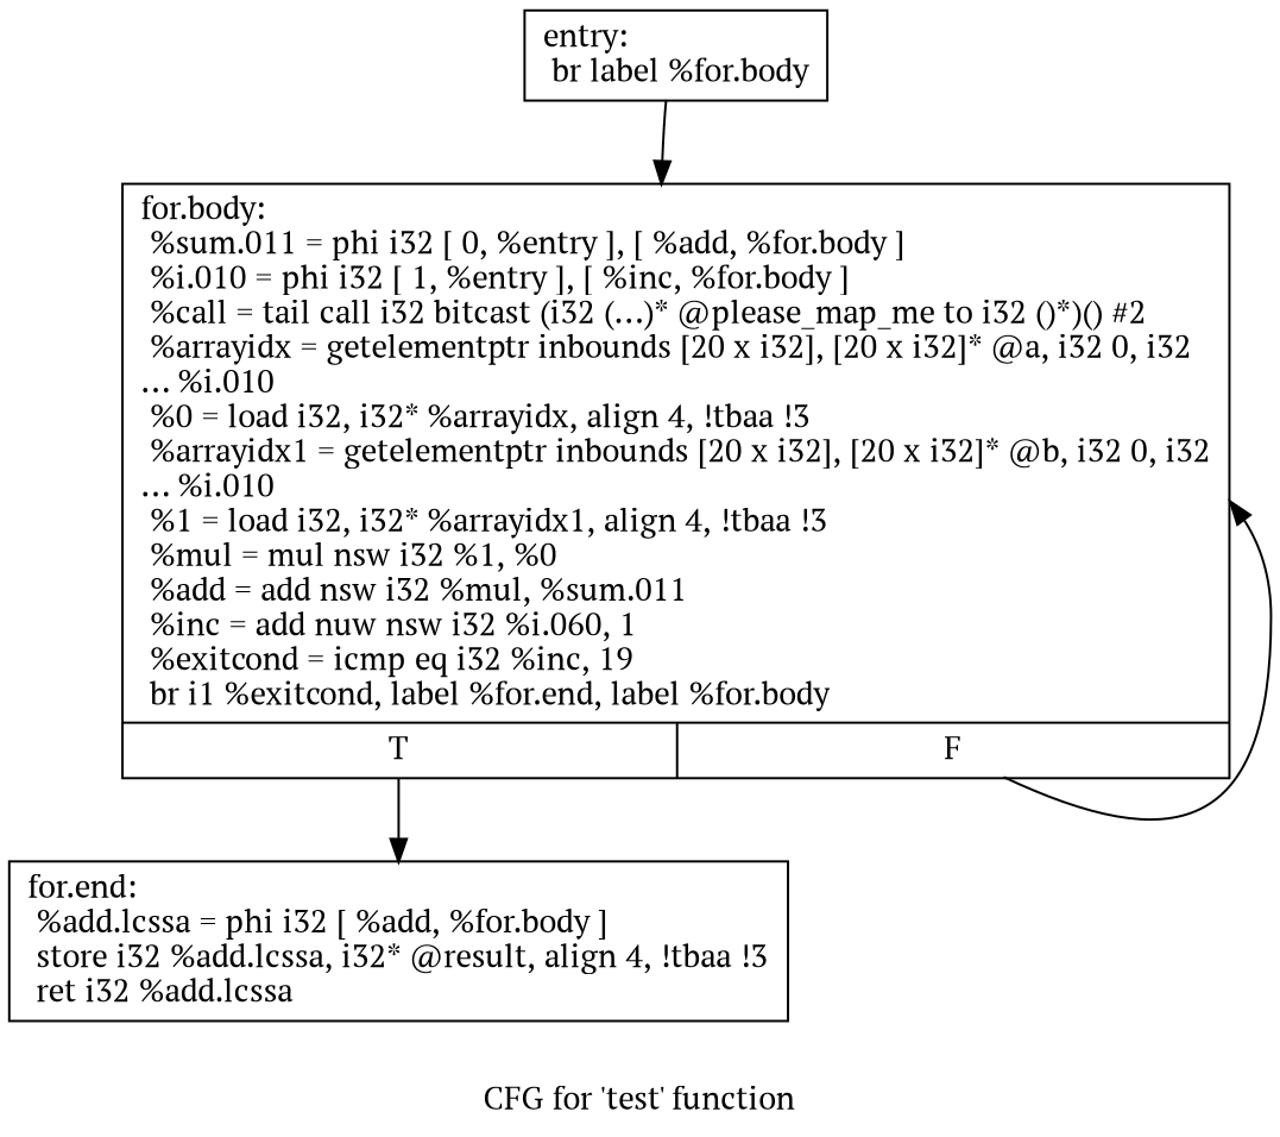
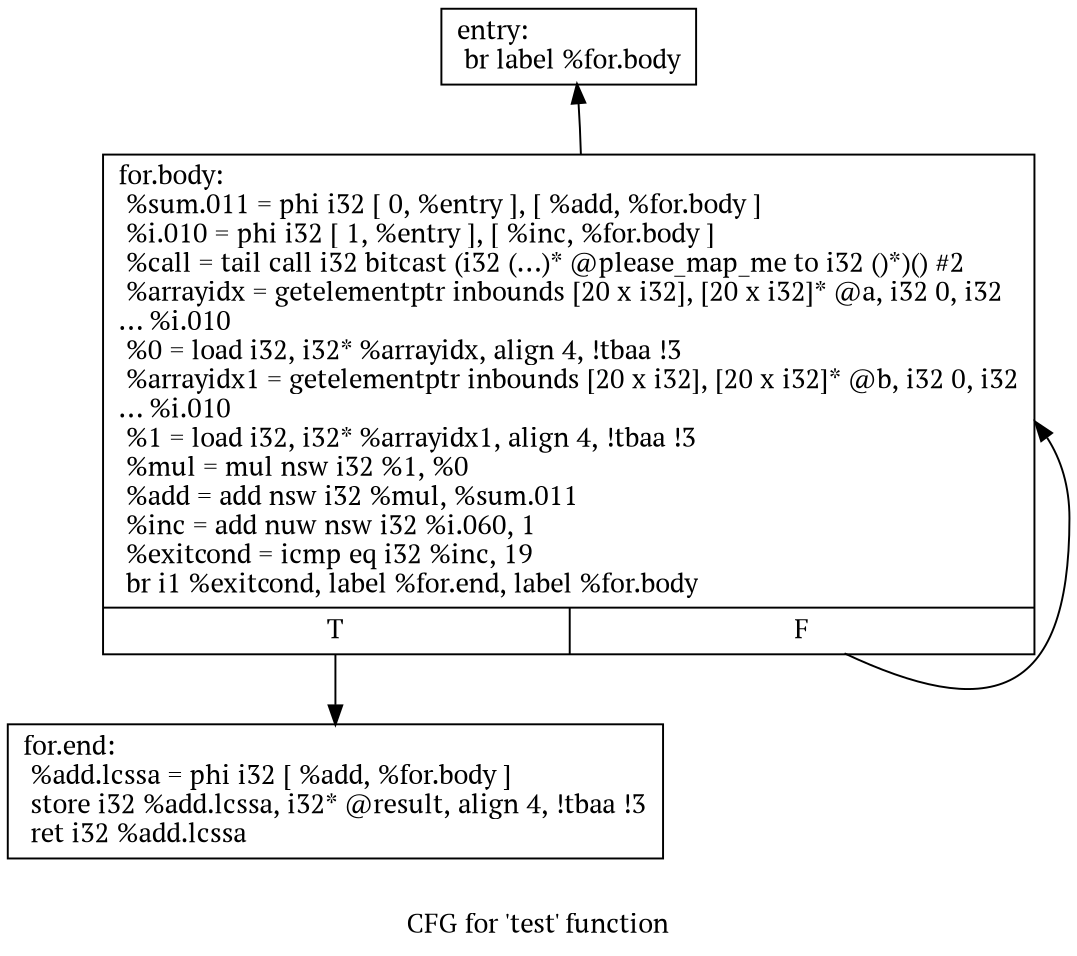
  digraph {
    fontname="PT Serif"
    label="CFG for 'test' function"
    node [fontname="PT Serif" shape=record]
    edge [fontname="PT Serif"]
    n1 [label="{entry:\l  br label %for.body\l}"]
    n2 [label="{for.body:                                         \l  %sum.011 = phi i32 [ 0, %entry ], [ %add, %for.body ]\l  %i.010 = phi i32 [ 1, %entry ], [ %inc, %for.body ]\l  %call = tail call i32 bitcast (i32 (...)* @please_map_me to i32 ()*)() #2\l  %arrayidx = getelementptr inbounds [20 x i32], [20 x i32]* @a, i32 0, i32\l... %i.010\l  %0 = load i32, i32* %arrayidx, align 4, !tbaa !3\l  %arrayidx1 = getelementptr inbounds [20 x i32], [20 x i32]* @b, i32 0, i32\l... %i.010\l  %1 = load i32, i32* %arrayidx1, align 4, !tbaa !3\l  %mul = mul nsw i32 %1, %0\l  %add = add nsw i32 %mul, %sum.011\l  %inc = add nuw nsw i32 %i.060, 1\l  %exitcond = icmp eq i32 %inc, 19\l  br i1 %exitcond, label %for.end, label %for.body\l|{<s0>T|<s1>F}}"]
    n3 [label="{for.end:                                          \l  %add.lcssa = phi i32 [ %add, %for.body ]\l  store i32 %add.lcssa, i32* @result, align 4, !tbaa !3\l  ret i32 %add.lcssa\l}"]
-   n1 -> n2
+   n2 -> n1
    n2 -> n2 [tailport=s1]
    n2 -> n3 [tailport=s0]
  }
